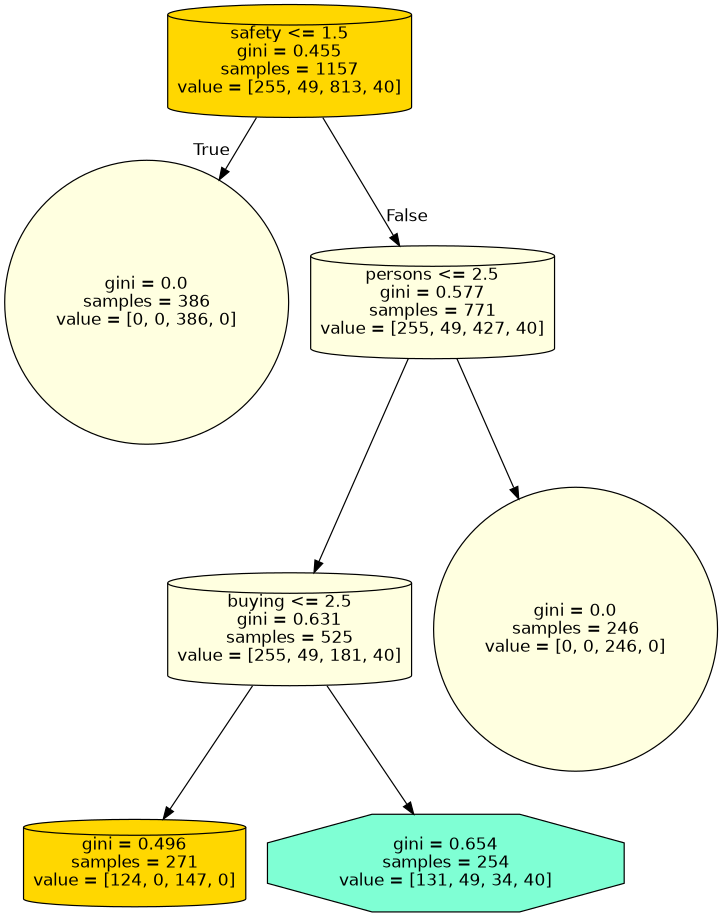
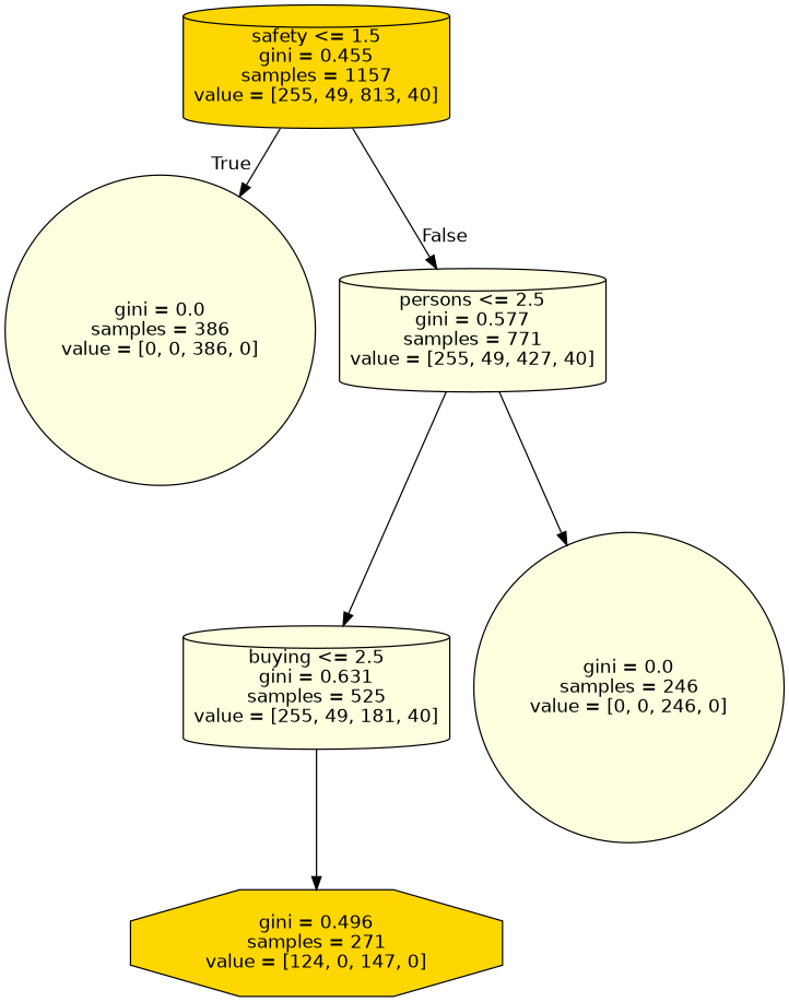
  digraph {
    node [fillcolor=lightyellow fontname=helvetica shape=cylinder style=filled]
    edge [fontname=helvetica]
    n1 [fillcolor=gold label="safety <= 1.5\ngini = 0.455\nsamples = 1157\nvalue = [255, 49, 813, 40]"]
    n2 [label="gini = 0.0\nsamples = 386\nvalue = [0, 0, 386, 0]" shape=circle]
    n3 [label="persons <= 2.5\ngini = 0.577\nsamples = 771\nvalue = [255, 49, 427, 40]"]
    n4 [label="buying <= 2.5\ngini = 0.631\nsamples = 525\nvalue = [255, 49, 181, 40]"]
    n5 [label="gini = 0.0\nsamples = 246\nvalue = [0, 0, 246, 0]" shape=circle]
-   n6 [fillcolor=gold label="gini = 0.496\nsamples = 271\nvalue = [124, 0, 147, 0]"]
-   n7 [fillcolor=aquamarine label="gini = 0.654\nsamples = 254\nvalue = [131, 49, 34, 40]" shape=octagon]
+   n6 [fillcolor=gold label="gini = 0.496\nsamples = 271\nvalue = [124, 0, 147, 0]" shape=octagon]
    n1 -> n2 [headlabel=True labelangle=45 labeldistance=2.5]
    n1 -> n3 [headlabel=False labelangle=-45 labeldistance=2.5]
    n3 -> n4
    n3 -> n5
    n4 -> n6
-   n4 -> n7
  }
